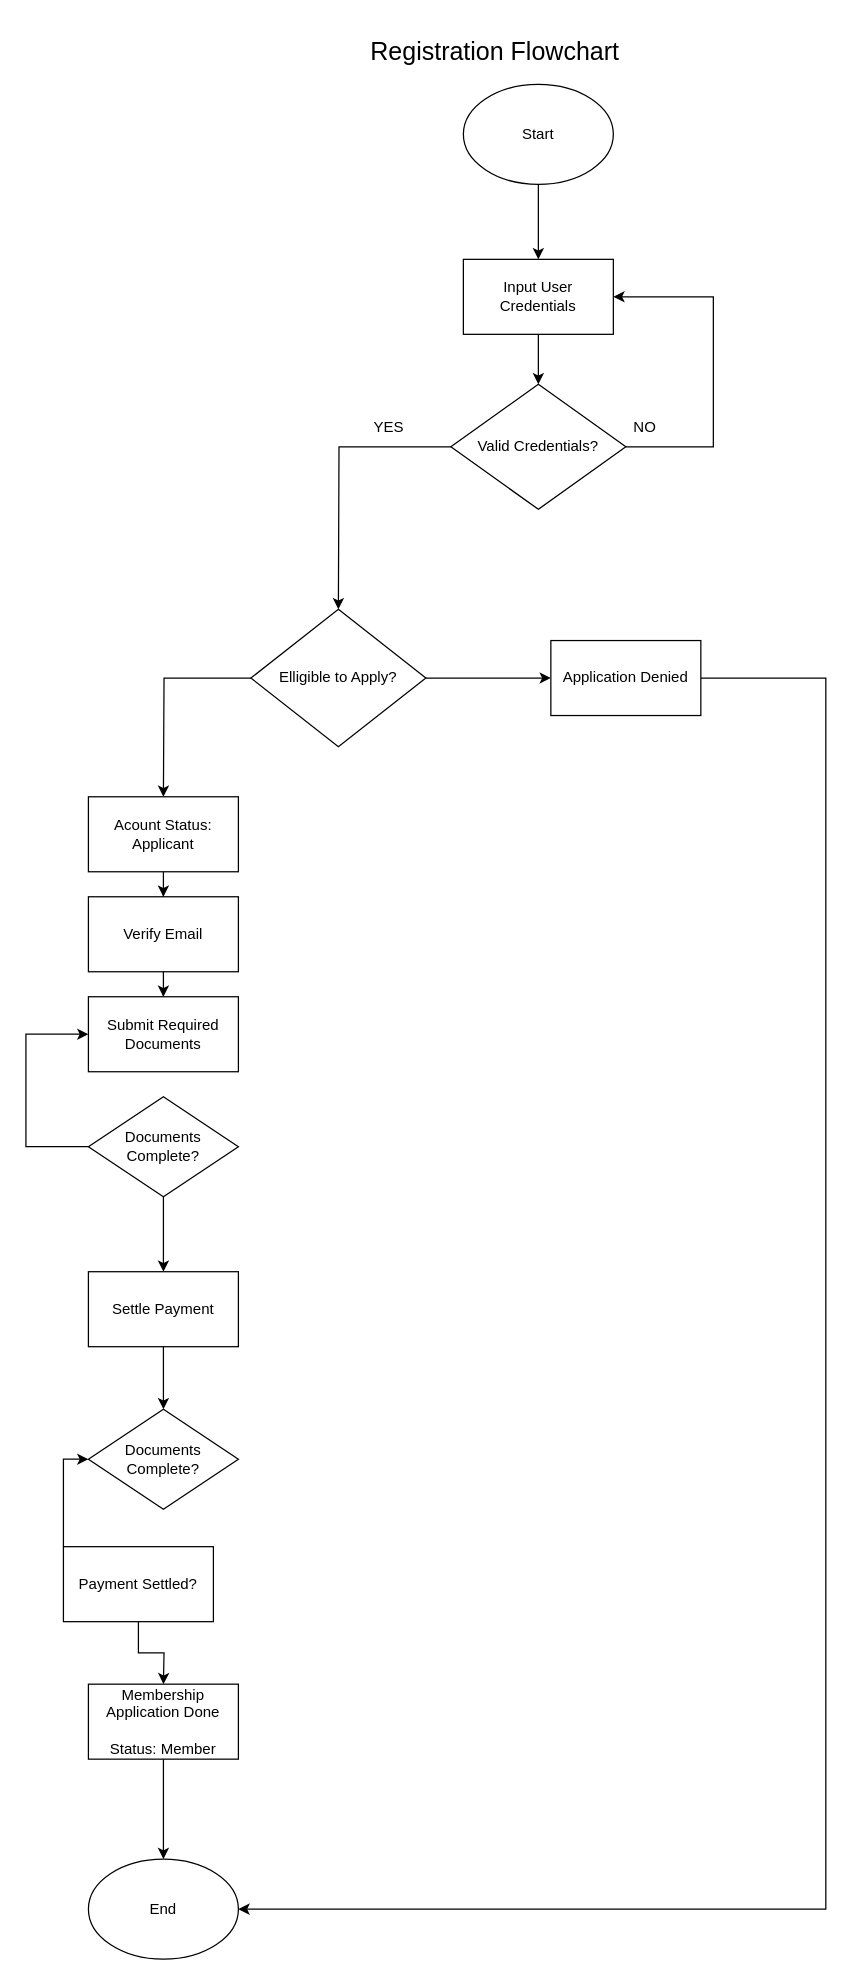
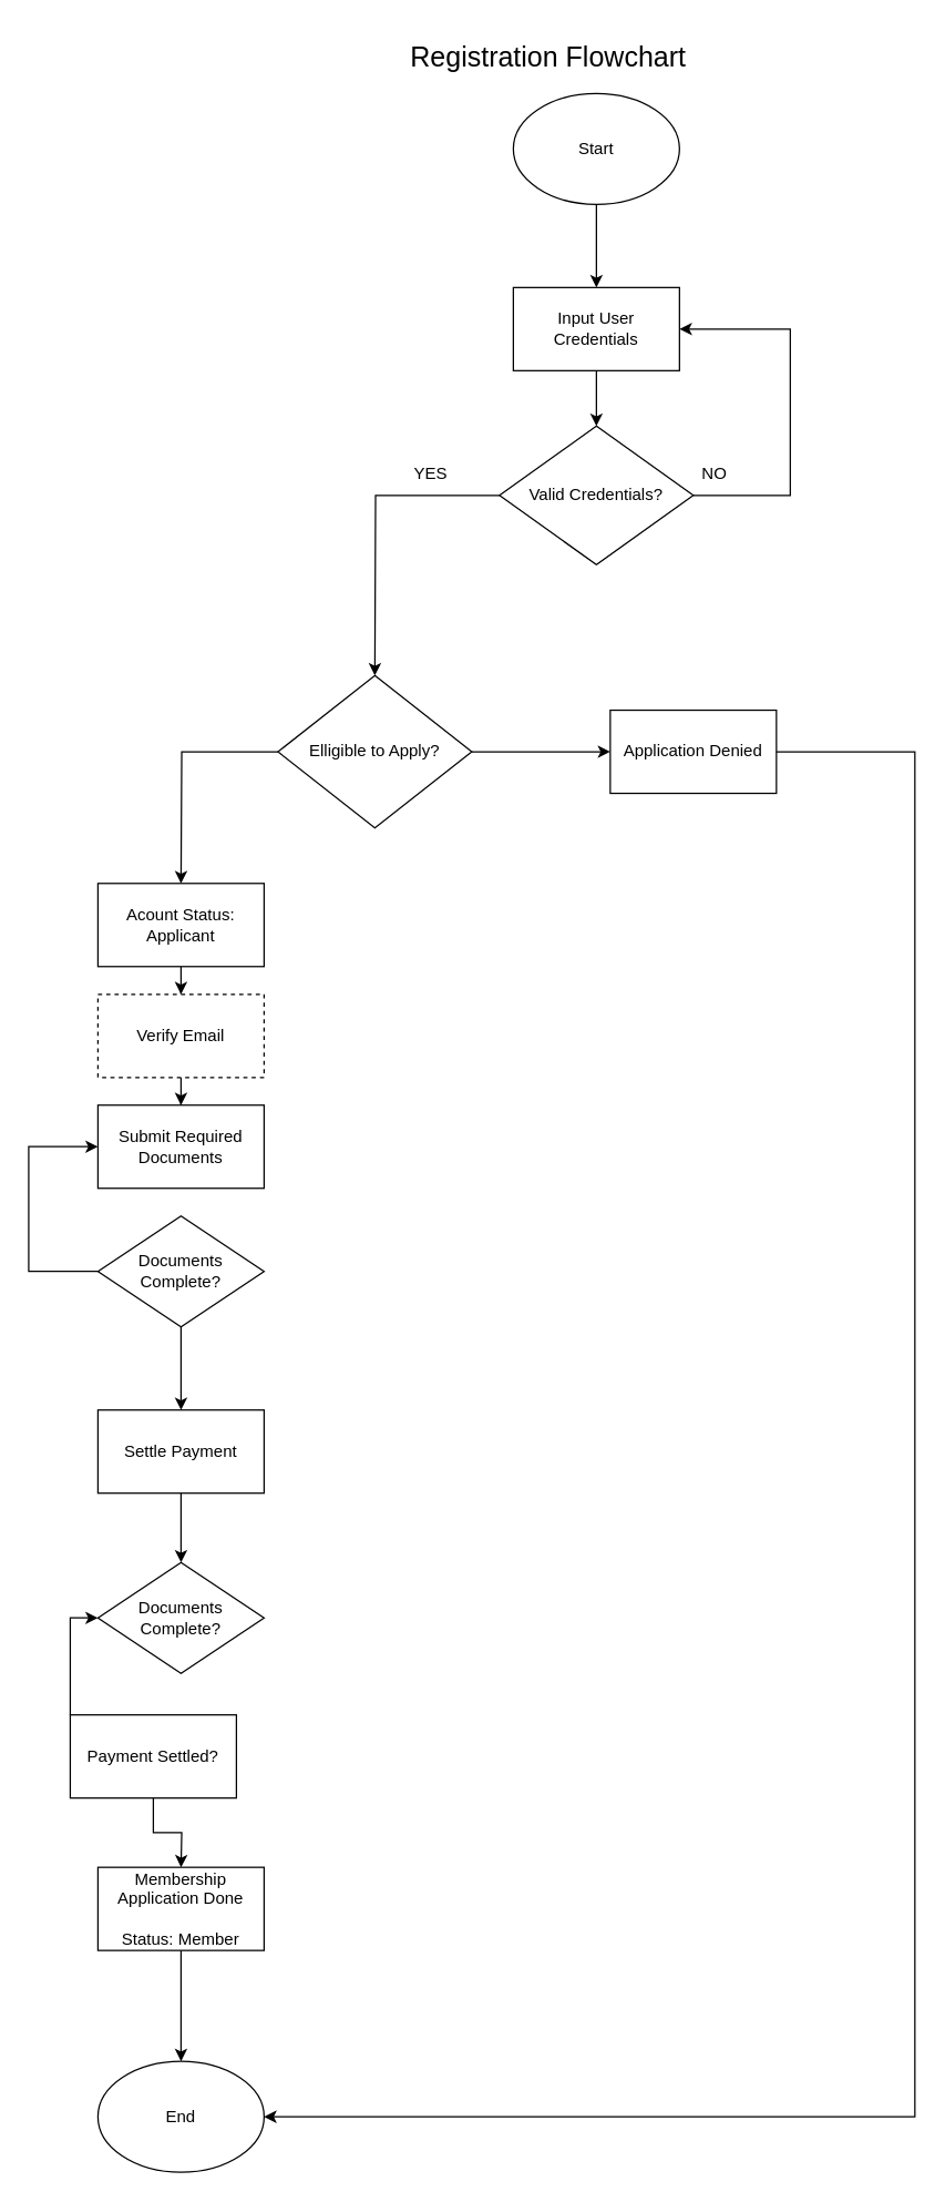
  <mxCell id="0" />
  <mxCell id="1" parent="0" />
  <mxCell id="2" value="&lt;font style=&quot;font-size: 20px;&quot;&gt;Registration Flowchart&lt;/font&gt;" style="text;html=1;align=center;verticalAlign=middle;resizable=0;points=[];autosize=1;strokeColor=none;fillColor=none;" vertex="1" parent="1"><mxGeometry x="285" y="20" width="220" height="40" as="geometry" /></mxCell>
  <mxCell id="3" style="edgeStyle=orthogonalEdgeStyle;rounded=0;orthogonalLoop=1;jettySize=auto;html=1;entryX=0.5;entryY=0;entryDx=0;entryDy=0;" edge="1" parent="1" source="4" target="6"><mxGeometry relative="1" as="geometry" /></mxCell>
  <mxCell id="4" value="Start" style="ellipse;whiteSpace=wrap;html=1;" vertex="1" parent="1"><mxGeometry x="370" y="67" width="120" height="80" as="geometry" /></mxCell>
  <mxCell id="5" style="edgeStyle=orthogonalEdgeStyle;rounded=0;orthogonalLoop=1;jettySize=auto;html=1;entryX=0.5;entryY=0;entryDx=0;entryDy=0;" edge="1" parent="1" source="6" target="9"><mxGeometry relative="1" as="geometry" /></mxCell>
  <mxCell id="6" value="Input User Credentials" style="rounded=0;whiteSpace=wrap;html=1;" vertex="1" parent="1"><mxGeometry x="370" y="207" width="120" height="60" as="geometry" /></mxCell>
  <mxCell id="7" style="edgeStyle=orthogonalEdgeStyle;rounded=0;orthogonalLoop=1;jettySize=auto;html=1;" edge="1" parent="1" source="9"><mxGeometry relative="1" as="geometry"><mxPoint x="270" y="487" as="targetPoint" /></mxGeometry></mxCell>
  <mxCell id="8" style="edgeStyle=orthogonalEdgeStyle;rounded=0;orthogonalLoop=1;jettySize=auto;html=1;entryX=1;entryY=0.5;entryDx=0;entryDy=0;" edge="1" parent="1" source="9" target="6"><mxGeometry relative="1" as="geometry"><mxPoint x="560" y="497" as="targetPoint" /><Array as="points"><mxPoint x="570" y="357" /><mxPoint x="570" y="237" /></Array></mxGeometry></mxCell>
  <mxCell id="9" value="Valid Credentials?" style="rhombus;whiteSpace=wrap;html=1;" vertex="1" parent="1"><mxGeometry x="360" y="307" width="140" height="100" as="geometry" /></mxCell>
  <mxCell id="10" style="edgeStyle=orthogonalEdgeStyle;rounded=0;orthogonalLoop=1;jettySize=auto;html=1;" edge="1" parent="1" source="12"><mxGeometry relative="1" as="geometry"><mxPoint x="130" y="637" as="targetPoint" /></mxGeometry></mxCell>
  <mxCell id="11" style="edgeStyle=orthogonalEdgeStyle;rounded=0;orthogonalLoop=1;jettySize=auto;html=1;" edge="1" parent="1" source="12"><mxGeometry relative="1" as="geometry"><mxPoint x="440" y="542" as="targetPoint" /></mxGeometry></mxCell>
  <mxCell id="12" value="Elligible to Apply?" style="rhombus;whiteSpace=wrap;html=1;" vertex="1" parent="1"><mxGeometry x="200" y="487" width="140" height="110" as="geometry" /></mxCell>
  <mxCell id="13" value="YES" style="text;html=1;align=center;verticalAlign=middle;resizable=0;points=[];autosize=1;strokeColor=none;fillColor=none;" vertex="1" parent="1"><mxGeometry x="285" y="327" width="50" height="30" as="geometry" /></mxCell>
  <mxCell id="14" value="NO" style="text;html=1;align=center;verticalAlign=middle;resizable=0;points=[];autosize=1;strokeColor=none;fillColor=none;" vertex="1" parent="1"><mxGeometry x="495" y="327" width="40" height="30" as="geometry" /></mxCell>
  <mxCell id="15" style="edgeStyle=orthogonalEdgeStyle;rounded=0;orthogonalLoop=1;jettySize=auto;html=1;entryX=1;entryY=0.5;entryDx=0;entryDy=0;" edge="1" parent="1" source="16" target="33"><mxGeometry relative="1" as="geometry"><Array as="points"><mxPoint x="660" y="542" /><mxPoint x="660" y="1527" /></Array></mxGeometry></mxCell>
  <mxCell id="16" value="Application Denied" style="rounded=0;whiteSpace=wrap;html=1;" vertex="1" parent="1"><mxGeometry x="440" y="512" width="120" height="60" as="geometry" /></mxCell>
  <mxCell id="17" style="edgeStyle=orthogonalEdgeStyle;rounded=0;orthogonalLoop=1;jettySize=auto;html=1;entryX=0.5;entryY=0;entryDx=0;entryDy=0;" edge="1" parent="1" source="18" target="20"><mxGeometry relative="1" as="geometry" /></mxCell>
  <mxCell id="18" value="Acount Status: Applicant" style="rounded=0;whiteSpace=wrap;html=1;" vertex="1" parent="1"><mxGeometry x="70" y="637" width="120" height="60" as="geometry" /></mxCell>
  <mxCell id="19" style="edgeStyle=orthogonalEdgeStyle;rounded=0;orthogonalLoop=1;jettySize=auto;html=1;" edge="1" parent="1" source="20" target="21"><mxGeometry relative="1" as="geometry" /></mxCell>
- <mxCell id="20" value="Verify Email" style="rounded=0;whiteSpace=wrap;html=1;" vertex="1" parent="1"><mxGeometry x="70" y="717" width="120" height="60" as="geometry" /></mxCell>
+ <mxCell id="20" value="Verify Email" style="rounded=0;whiteSpace=wrap;html=1;dashed=1;" vertex="1" parent="1"><mxGeometry x="70" y="717" width="120" height="60" as="geometry" /></mxCell>
  <mxCell id="21" value="Submit Required Documents" style="rounded=0;whiteSpace=wrap;html=1;" vertex="1" parent="1"><mxGeometry x="70" y="797" width="120" height="60" as="geometry" /></mxCell>
  <mxCell id="22" style="edgeStyle=orthogonalEdgeStyle;rounded=0;orthogonalLoop=1;jettySize=auto;html=1;entryX=0;entryY=0.5;entryDx=0;entryDy=0;" edge="1" parent="1" source="24" target="21"><mxGeometry relative="1" as="geometry"><Array as="points"><mxPoint x="20" y="917" /><mxPoint x="20" y="827" /></Array></mxGeometry></mxCell>
  <mxCell id="23" style="edgeStyle=orthogonalEdgeStyle;rounded=0;orthogonalLoop=1;jettySize=auto;html=1;" edge="1" parent="1" source="24"><mxGeometry relative="1" as="geometry"><mxPoint x="130" y="1017" as="targetPoint" /></mxGeometry></mxCell>
  <mxCell id="24" value="Documents Complete?" style="rhombus;whiteSpace=wrap;html=1;" vertex="1" parent="1"><mxGeometry x="70" y="877" width="120" height="80" as="geometry" /></mxCell>
  <mxCell id="25" style="edgeStyle=orthogonalEdgeStyle;rounded=0;orthogonalLoop=1;jettySize=auto;html=1;" edge="1" parent="1" source="26"><mxGeometry relative="1" as="geometry"><mxPoint x="130" y="1127" as="targetPoint" /></mxGeometry></mxCell>
  <mxCell id="26" value="Settle Payment" style="rounded=0;whiteSpace=wrap;html=1;" vertex="1" parent="1"><mxGeometry x="70" y="1017" width="120" height="60" as="geometry" /></mxCell>
  <mxCell id="27" style="edgeStyle=orthogonalEdgeStyle;rounded=0;orthogonalLoop=1;jettySize=auto;html=1;entryX=0;entryY=0.5;entryDx=0;entryDy=0;" edge="1" parent="1" source="29" target="30"><mxGeometry relative="1" as="geometry"><Array as="points"><mxPoint x="50" y="1267" /><mxPoint x="50" y="1167" /></Array></mxGeometry></mxCell>
  <mxCell id="28" style="edgeStyle=orthogonalEdgeStyle;rounded=0;orthogonalLoop=1;jettySize=auto;html=1;" edge="1" parent="1" source="29"><mxGeometry relative="1" as="geometry"><mxPoint x="130" y="1347" as="targetPoint" /></mxGeometry></mxCell>
  <mxCell id="29" value="Payment Settled?" style="rounded=0;whiteSpace=wrap;html=1;" vertex="1" parent="1"><mxGeometry x="50" y="1237" width="120" height="60" as="geometry" /></mxCell>
  <mxCell id="30" value="Documents Complete?" style="rhombus;whiteSpace=wrap;html=1;" vertex="1" parent="1"><mxGeometry x="70" y="1127" width="120" height="80" as="geometry" /></mxCell>
  <mxCell id="31" style="edgeStyle=orthogonalEdgeStyle;rounded=0;orthogonalLoop=1;jettySize=auto;html=1;" edge="1" parent="1" source="32"><mxGeometry relative="1" as="geometry"><mxPoint x="130" y="1487" as="targetPoint" /></mxGeometry></mxCell>
  <mxCell id="32" value="Membership Application Done&lt;br&gt;&lt;br&gt;Status: Member" style="rounded=0;whiteSpace=wrap;html=1;" vertex="1" parent="1"><mxGeometry x="70" y="1347" width="120" height="60" as="geometry" /></mxCell>
  <mxCell id="33" value="End" style="ellipse;whiteSpace=wrap;html=1;" vertex="1" parent="1"><mxGeometry x="70" y="1487" width="120" height="80" as="geometry" /></mxCell>
